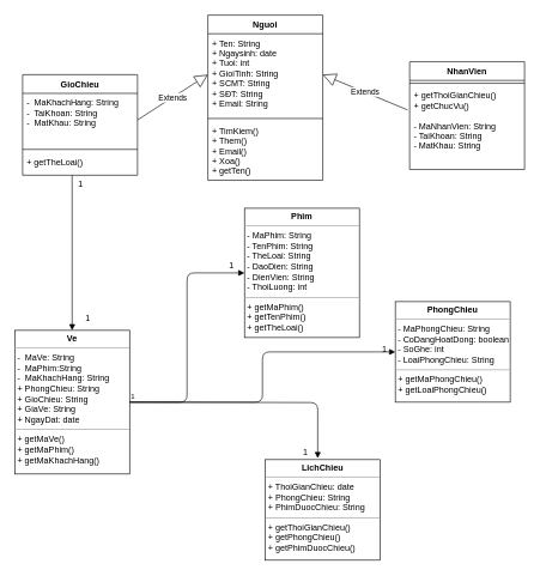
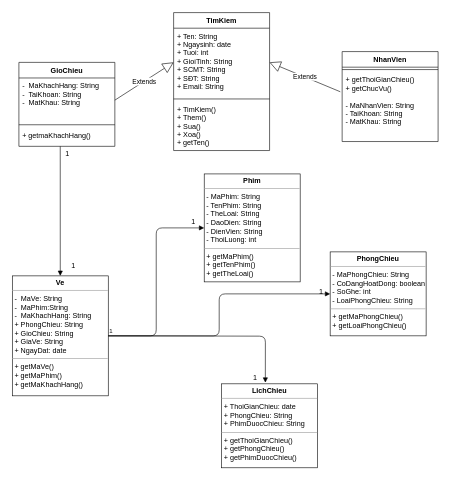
  <mxCell id="0" />
  <mxCell id="1" parent="0" />
- <mxCell id="2" value="Nguoi" style="swimlane;fontStyle=1;align=center;verticalAlign=top;childLayout=stackLayout;horizontal=1;startSize=26;horizontalStack=0;resizeParent=1;resizeParentMax=0;resizeLast=0;collapsible=1;marginBottom=0;" vertex="1" parent="1"><mxGeometry x="289" y="20" width="160" height="230" as="geometry" /></mxCell>
+ <mxCell id="2" value="TimKiem" style="swimlane;fontStyle=1;align=center;verticalAlign=top;childLayout=stackLayout;horizontal=1;startSize=26;horizontalStack=0;resizeParent=1;resizeParentMax=0;resizeLast=0;collapsible=1;marginBottom=0;" vertex="1" parent="1"><mxGeometry x="289" y="20" width="160" height="230" as="geometry" /></mxCell>
  <mxCell id="3" value="+ Ten: String&#10;+ Ngaysinh: date&#10;+ Tuoi: int&#10;+ GioiTinh: String&#10;+ SCMT: String&#10;+ SĐT: String&#10;+ Email: String&#10;&#10;" style="text;strokeColor=none;fillColor=none;align=left;verticalAlign=top;spacingLeft=4;spacingRight=4;overflow=hidden;rotatable=0;points=[[0,0.5],[1,0.5]];portConstraint=eastwest;" vertex="1" parent="2"><mxGeometry y="26" width="160" height="114" as="geometry" /></mxCell>
  <mxCell id="4" value="" style="line;strokeWidth=1;fillColor=none;align=left;verticalAlign=middle;spacingTop=-1;spacingLeft=3;spacingRight=3;rotatable=0;labelPosition=right;points=[];portConstraint=eastwest;" vertex="1" parent="2"><mxGeometry y="140" width="160" height="8" as="geometry" /></mxCell>
- <mxCell id="5" value="+ TimKiem()&#10;+ Them()&#10;+ Email()&#10;+ Xoa()&#10;+ getTen()&#10;" style="text;strokeColor=none;fillColor=none;align=left;verticalAlign=top;spacingLeft=4;spacingRight=4;overflow=hidden;rotatable=0;points=[[0,0.5],[1,0.5]];portConstraint=eastwest;" vertex="1" parent="2"><mxGeometry y="148" width="160" height="82" as="geometry" /></mxCell>
+ <mxCell id="5" value="+ TimKiem()&#10;+ Them()&#10;+ Sua()&#10;+ Xoa()&#10;+ getTen()&#10;" style="text;strokeColor=none;fillColor=none;align=left;verticalAlign=top;spacingLeft=4;spacingRight=4;overflow=hidden;rotatable=0;points=[[0,0.5],[1,0.5]];portConstraint=eastwest;" vertex="1" parent="2"><mxGeometry y="148" width="160" height="82" as="geometry" /></mxCell>
  <mxCell id="6" value="GioChieu" style="swimlane;fontStyle=1;align=center;verticalAlign=top;childLayout=stackLayout;horizontal=1;startSize=26;horizontalStack=0;resizeParent=1;resizeParentMax=0;resizeLast=0;collapsible=1;marginBottom=0;" vertex="1" parent="1"><mxGeometry x="31" y="103" width="160" height="140" as="geometry" /></mxCell>
  <mxCell id="7" value="-  MaKhachHang: String&#10;-  TaiKhoan: String&#10;-  MatKhau: String&#10;" style="text;strokeColor=none;fillColor=none;align=left;verticalAlign=top;spacingLeft=4;spacingRight=4;overflow=hidden;rotatable=0;points=[[0,0.5],[1,0.5]];portConstraint=eastwest;" vertex="1" parent="6"><mxGeometry y="26" width="160" height="74" as="geometry" /></mxCell>
  <mxCell id="8" value="" style="line;strokeWidth=1;fillColor=none;align=left;verticalAlign=middle;spacingTop=-1;spacingLeft=3;spacingRight=3;rotatable=0;labelPosition=right;points=[];portConstraint=eastwest;" vertex="1" parent="6"><mxGeometry y="100" width="160" height="8" as="geometry" /></mxCell>
- <mxCell id="9" value="+ getTheLoai()" style="text;strokeColor=none;fillColor=none;align=left;verticalAlign=top;spacingLeft=4;spacingRight=4;overflow=hidden;rotatable=0;points=[[0,0.5],[1,0.5]];portConstraint=eastwest;" vertex="1" parent="6"><mxGeometry y="108" width="160" height="32" as="geometry" /></mxCell>
+ <mxCell id="9" value="+ getmaKhachHang()" style="text;strokeColor=none;fillColor=none;align=left;verticalAlign=top;spacingLeft=4;spacingRight=4;overflow=hidden;rotatable=0;points=[[0,0.5],[1,0.5]];portConstraint=eastwest;" vertex="1" parent="6"><mxGeometry y="108" width="160" height="32" as="geometry" /></mxCell>
  <mxCell id="10" value="NhanVien" style="swimlane;fontStyle=1;align=center;verticalAlign=top;childLayout=stackLayout;horizontal=1;startSize=26;horizontalStack=0;resizeParent=1;resizeParentMax=0;resizeLast=0;collapsible=1;marginBottom=0;" vertex="1" parent="1"><mxGeometry x="570" y="85" width="160" height="150" as="geometry" /></mxCell>
  <mxCell id="11" value="" style="line;strokeWidth=1;fillColor=none;align=left;verticalAlign=middle;spacingTop=-1;spacingLeft=3;spacingRight=3;rotatable=0;labelPosition=right;points=[];portConstraint=eastwest;" vertex="1" parent="10"><mxGeometry y="26" width="160" height="8" as="geometry" /></mxCell>
  <mxCell id="12" value="+ getThoiGianChieu()&#10;+ getChucVu()&#10;" style="text;strokeColor=none;fillColor=none;align=left;verticalAlign=top;spacingLeft=4;spacingRight=4;overflow=hidden;rotatable=0;points=[[0,0.5],[1,0.5]];portConstraint=eastwest;" vertex="1" parent="10"><mxGeometry y="34" width="160" height="42" as="geometry" /></mxCell>
  <mxCell id="13" value="- MaNhanVien: String&#10;- TaiKhoan: String&#10;- MatKhau: String&#10;" style="text;strokeColor=none;fillColor=none;align=left;verticalAlign=top;spacingLeft=4;spacingRight=4;overflow=hidden;rotatable=0;points=[[0,0.5],[1,0.5]];portConstraint=eastwest;" vertex="1" parent="10"><mxGeometry y="76" width="160" height="74" as="geometry" /></mxCell>
  <mxCell id="14" value="Extends" style="endArrow=block;endSize=16;endFill=0;html=1;exitX=1;exitY=0.5;exitDx=0;exitDy=0;entryX=0;entryY=0.5;entryDx=0;entryDy=0;" edge="1" parent="1" source="7" target="3"><mxGeometry width="160" relative="1" as="geometry"><mxPoint x="140" y="49" as="sourcePoint" /><mxPoint x="300" y="49" as="targetPoint" /></mxGeometry></mxCell>
  <mxCell id="15" value="Extends" style="endArrow=block;endSize=16;endFill=0;html=1;exitX=-0.019;exitY=0.786;exitDx=0;exitDy=0;entryX=1;entryY=0.5;entryDx=0;entryDy=0;exitPerimeter=0;" edge="1" parent="1" source="12" target="3"><mxGeometry width="160" relative="1" as="geometry"><mxPoint x="360" y="319" as="sourcePoint" /><mxPoint x="520" y="319" as="targetPoint" /></mxGeometry></mxCell>
  <mxCell id="16" value="&lt;p style=&quot;margin: 0px ; margin-top: 4px ; text-align: center&quot;&gt;&lt;b&gt;Ve&lt;/b&gt;&lt;/p&gt;&lt;hr size=&quot;1&quot;&gt;&lt;p style=&quot;margin: 0px ; margin-left: 4px&quot;&gt;-&amp;nbsp; MaVe: String&lt;/p&gt;&lt;p style=&quot;margin: 0px ; margin-left: 4px&quot;&gt;-&amp;nbsp; MaPhim:String&lt;/p&gt;&lt;p style=&quot;margin: 0px ; margin-left: 4px&quot;&gt;-&amp;nbsp; MaKhachHang: String&lt;/p&gt;&lt;p style=&quot;margin: 0px ; margin-left: 4px&quot;&gt;+ PhongChieu: String&lt;/p&gt;&lt;p style=&quot;margin: 0px ; margin-left: 4px&quot;&gt;+ GioChieu: String&lt;/p&gt;&lt;p style=&quot;margin: 0px ; margin-left: 4px&quot;&gt;+ GiaVe: String&lt;/p&gt;&lt;p style=&quot;margin: 0px ; margin-left: 4px&quot;&gt;+ NgayDat: date&lt;/p&gt;&lt;hr size=&quot;1&quot;&gt;&lt;p style=&quot;margin: 0px ; margin-left: 4px&quot;&gt;+ getMaVe()&lt;/p&gt;&lt;p style=&quot;margin: 0px ; margin-left: 4px&quot;&gt;+ getMaPhim()&lt;/p&gt;&lt;p style=&quot;margin: 0px ; margin-left: 4px&quot;&gt;+ getMaKhachHang()&lt;/p&gt;" style="verticalAlign=top;align=left;overflow=fill;fontSize=12;fontFamily=Helvetica;html=1;" vertex="1" parent="1"><mxGeometry x="20" y="459" width="160" height="200" as="geometry" /></mxCell>
  <mxCell id="17" value="" style="endArrow=block;endFill=1;html=1;edgeStyle=orthogonalEdgeStyle;align=left;verticalAlign=top;exitX=0.431;exitY=1;exitDx=0;exitDy=0;exitPerimeter=0;entryX=0.5;entryY=0;entryDx=0;entryDy=0;" edge="1" parent="1" source="9" target="16"><mxGeometry x="-1" y="-10" relative="1" as="geometry"><mxPoint x="60" y="359" as="sourcePoint" /><mxPoint x="220" y="359" as="targetPoint" /><mxPoint as="offset" /></mxGeometry></mxCell>
  <mxCell id="18" value="&lt;p style=&quot;margin: 0px ; margin-top: 4px ; text-align: center&quot;&gt;&lt;b&gt;Phim&lt;/b&gt;&lt;/p&gt;&lt;hr size=&quot;1&quot;&gt;&lt;p style=&quot;margin: 0px ; margin-left: 4px&quot;&gt;- MaPhim: String&lt;/p&gt;&lt;p style=&quot;margin: 0px ; margin-left: 4px&quot;&gt;- TenPhim: String&lt;/p&gt;&lt;p style=&quot;margin: 0px ; margin-left: 4px&quot;&gt;- TheLoai: String&lt;/p&gt;&lt;p style=&quot;margin: 0px ; margin-left: 4px&quot;&gt;- DaoDien: String&lt;/p&gt;&lt;p style=&quot;margin: 0px ; margin-left: 4px&quot;&gt;- DienVien: String&lt;/p&gt;&lt;p style=&quot;margin: 0px ; margin-left: 4px&quot;&gt;- ThoiLuong: int&lt;/p&gt;&lt;hr size=&quot;1&quot;&gt;&lt;p style=&quot;margin: 0px ; margin-left: 4px&quot;&gt;+ getMaPhim()&lt;/p&gt;&lt;p style=&quot;margin: 0px ; margin-left: 4px&quot;&gt;+ getTenPhim()&lt;/p&gt;&lt;p style=&quot;margin: 0px ; margin-left: 4px&quot;&gt;+ getTheLoai()&lt;/p&gt;" style="verticalAlign=top;align=left;overflow=fill;fontSize=12;fontFamily=Helvetica;html=1;" vertex="1" parent="1"><mxGeometry x="340" y="289" width="160" height="180" as="geometry" /></mxCell>
  <mxCell id="19" value="&lt;p style=&quot;margin: 0px ; margin-top: 4px ; text-align: center&quot;&gt;&lt;b&gt;PhongChieu&lt;/b&gt;&lt;/p&gt;&lt;hr size=&quot;1&quot;&gt;&lt;p style=&quot;margin: 0px ; margin-left: 4px&quot;&gt;- MaPhongChieu: String&lt;/p&gt;&lt;p style=&quot;margin: 0px ; margin-left: 4px&quot;&gt;- CoDangHoatDong: boolean&lt;/p&gt;&lt;p style=&quot;margin: 0px ; margin-left: 4px&quot;&gt;- SoGhe: int&lt;/p&gt;&lt;p style=&quot;margin: 0px ; margin-left: 4px&quot;&gt;- LoaiPhongChieu: String&lt;/p&gt;&lt;hr size=&quot;1&quot;&gt;&lt;p style=&quot;margin: 0px ; margin-left: 4px&quot;&gt;+ getMaPhongChieu()&lt;/p&gt;&lt;p style=&quot;margin: 0px ; margin-left: 4px&quot;&gt;+ getLoaiPhongChieu()&lt;/p&gt;" style="verticalAlign=top;align=left;overflow=fill;fontSize=12;fontFamily=Helvetica;html=1;" vertex="1" parent="1"><mxGeometry x="550" y="419" width="160" height="140" as="geometry" /></mxCell>
  <mxCell id="20" value="&lt;p style=&quot;margin: 0px ; margin-top: 4px ; text-align: center&quot;&gt;&lt;b&gt;LichChieu&lt;/b&gt;&lt;/p&gt;&lt;hr size=&quot;1&quot;&gt;&lt;p style=&quot;margin: 0px ; margin-left: 4px&quot;&gt;+ ThoiGianChieu: date&lt;/p&gt;&lt;p style=&quot;margin: 0px ; margin-left: 4px&quot;&gt;+ PhongChieu: String&lt;/p&gt;&lt;p style=&quot;margin: 0px ; margin-left: 4px&quot;&gt;+ PhimDuocChieu: String&lt;/p&gt;&lt;hr size=&quot;1&quot;&gt;&lt;p style=&quot;margin: 0px ; margin-left: 4px&quot;&gt;+ getThoiGianChieu()&lt;/p&gt;&lt;p style=&quot;margin: 0px ; margin-left: 4px&quot;&gt;+ getPhongChieu()&lt;/p&gt;&lt;p style=&quot;margin: 0px ; margin-left: 4px&quot;&gt;+ getPhimDuocChieu()&lt;/p&gt;" style="verticalAlign=top;align=left;overflow=fill;fontSize=12;fontFamily=Helvetica;html=1;" vertex="1" parent="1"><mxGeometry x="369" y="639" width="160" height="140" as="geometry" /></mxCell>
  <mxCell id="21" value="" style="endArrow=block;endFill=1;html=1;edgeStyle=orthogonalEdgeStyle;align=left;verticalAlign=top;exitX=1;exitY=0.5;exitDx=0;exitDy=0;entryX=0;entryY=0.5;entryDx=0;entryDy=0;" edge="1" parent="1" source="16" target="18"><mxGeometry x="-1" relative="1" as="geometry"><mxPoint x="140" y="399" as="sourcePoint" /><mxPoint x="300" y="399" as="targetPoint" /></mxGeometry></mxCell>
  <mxCell id="22" value="1" style="resizable=0;html=1;align=left;verticalAlign=bottom;labelBackgroundColor=#ffffff;fontSize=10;" connectable="0" vertex="1" parent="21"><mxGeometry x="-1" relative="1" as="geometry" /></mxCell>
  <mxCell id="23" value="" style="endArrow=block;endFill=1;html=1;edgeStyle=orthogonalEdgeStyle;align=left;verticalAlign=top;entryX=0.456;entryY=-0.014;entryDx=0;entryDy=0;entryPerimeter=0;" edge="1" parent="1" target="20"><mxGeometry x="-1" relative="1" as="geometry"><mxPoint x="180" y="559" as="sourcePoint" /><mxPoint x="430" y="539" as="targetPoint" /></mxGeometry></mxCell>
  <mxCell id="24" value="1" style="resizable=0;html=1;align=left;verticalAlign=bottom;labelBackgroundColor=#ffffff;fontSize=10;" connectable="0" vertex="1" parent="23"><mxGeometry x="-1" relative="1" as="geometry" /></mxCell>
  <mxCell id="25" value="" style="endArrow=block;endFill=1;html=1;edgeStyle=orthogonalEdgeStyle;align=left;verticalAlign=top;exitX=1;exitY=0.5;exitDx=0;exitDy=0;" edge="1" parent="1" source="16" target="19"><mxGeometry x="-1" relative="1" as="geometry"><mxPoint x="150" y="699" as="sourcePoint" /><mxPoint x="310" y="699" as="targetPoint" /></mxGeometry></mxCell>
  <mxCell id="26" value="1" style="resizable=0;html=1;align=left;verticalAlign=bottom;labelBackgroundColor=#ffffff;fontSize=10;" connectable="0" vertex="1" parent="25"><mxGeometry x="-1" relative="1" as="geometry" /></mxCell>
  <mxCell id="27" value="1" style="text;html=1;resizable=0;points=[];autosize=1;align=left;verticalAlign=top;spacingTop=-4;" vertex="1" parent="1"><mxGeometry x="117" y="433" width="20" height="20" as="geometry" /></mxCell>
  <mxCell id="28" value="1" style="text;html=1;resizable=0;points=[];autosize=1;align=left;verticalAlign=top;spacingTop=-4;" vertex="1" parent="1"><mxGeometry x="107" y="246" width="20" height="20" as="geometry" /></mxCell>
  <mxCell id="29" value="1" style="text;html=1;resizable=0;points=[];autosize=1;align=left;verticalAlign=top;spacingTop=-4;" vertex="1" parent="1"><mxGeometry x="317" y="359" width="20" height="20" as="geometry" /></mxCell>
  <mxCell id="30" value="1" style="text;html=1;resizable=0;points=[];autosize=1;align=left;verticalAlign=top;spacingTop=-4;" vertex="1" parent="1"><mxGeometry x="530" y="476" width="20" height="20" as="geometry" /></mxCell>
  <mxCell id="31" value="1" style="text;html=1;resizable=0;points=[];autosize=1;align=left;verticalAlign=top;spacingTop=-4;" vertex="1" parent="1"><mxGeometry x="420" y="619" width="20" height="20" as="geometry" /></mxCell>
